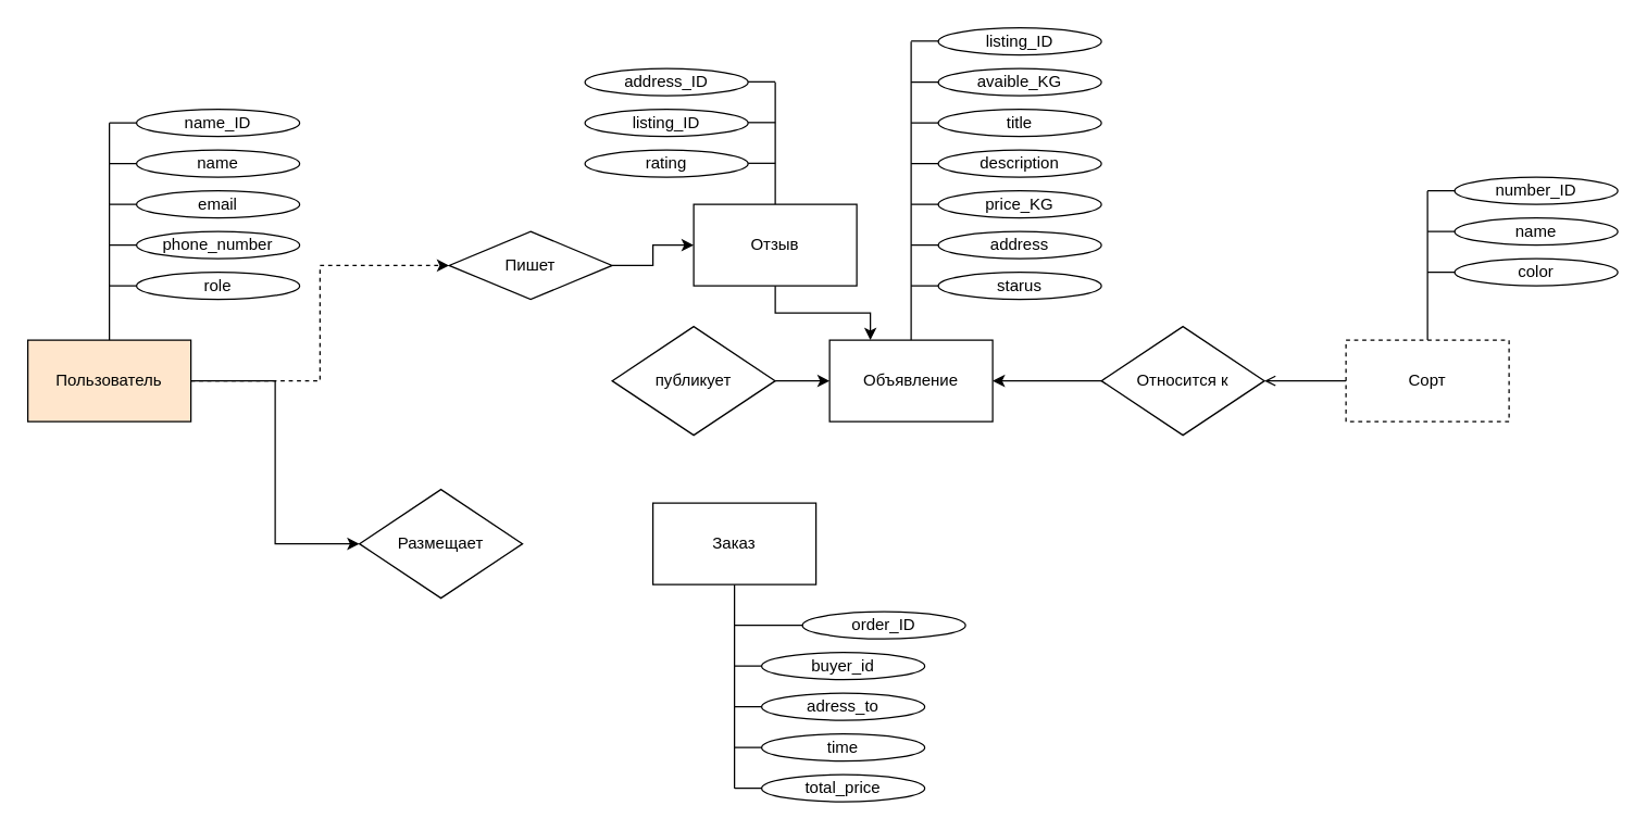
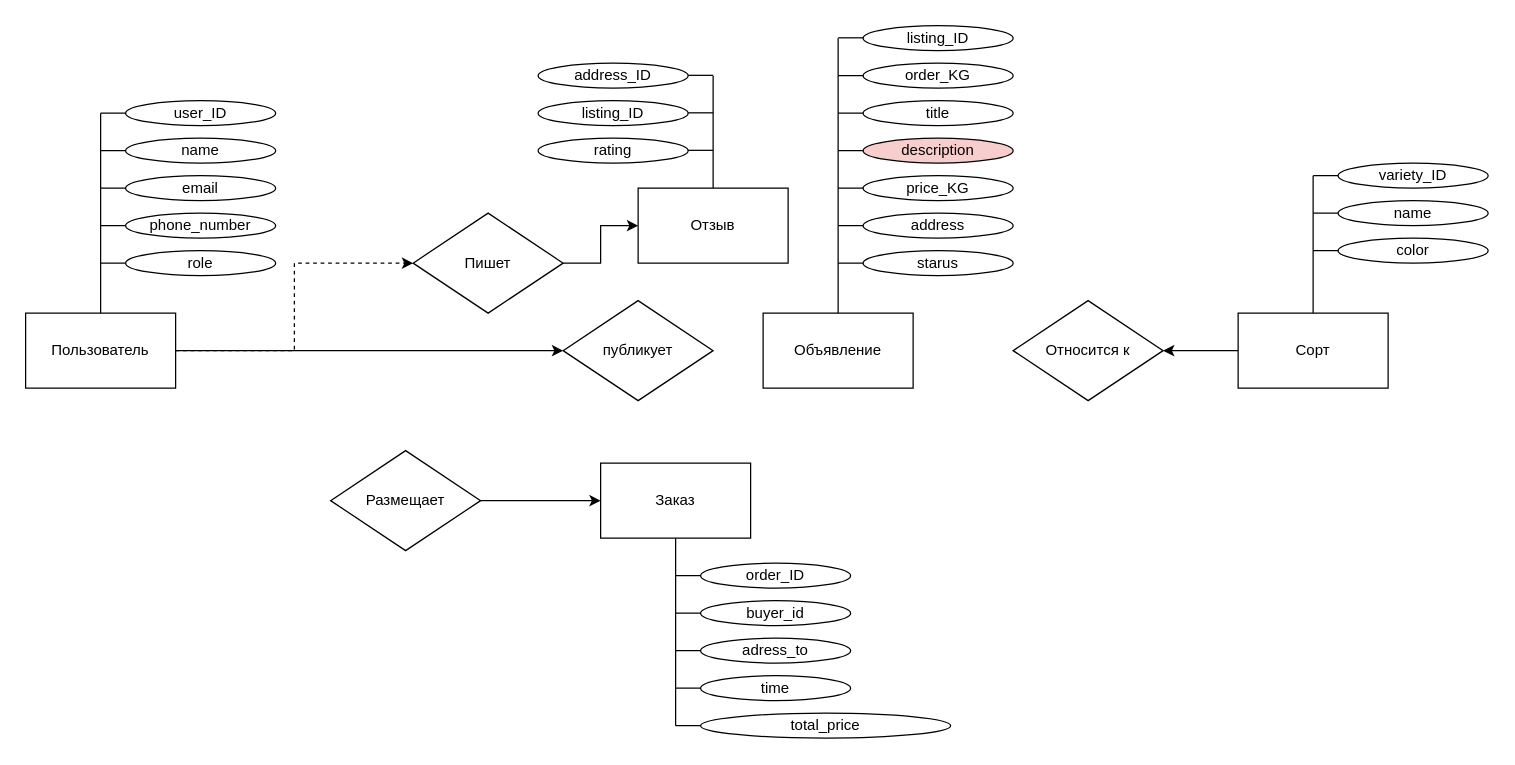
  <mxCell id="0" />
  <mxCell id="1" parent="0" />
  <mxCell id="2" style="rounded=0;orthogonalLoop=1;jettySize=auto;html=1;strokeColor=default;endArrow=none;endFill=0;" parent="1" source="6" edge="1"><mxGeometry relative="1" as="geometry"><mxPoint x="80" y="90" as="targetPoint" /></mxGeometry></mxCell>
- <mxCell id="4" style="edgeStyle=orthogonalEdgeStyle;rounded=0;orthogonalLoop=1;jettySize=auto;html=1;entryX=0;entryY=0.5;entryDx=0;entryDy=0;" edge="1" parent="1" source="6" target="45"><mxGeometry relative="1" as="geometry" /></mxCell>
+ <mxCell id="3" style="edgeStyle=orthogonalEdgeStyle;rounded=0;orthogonalLoop=1;jettySize=auto;html=1;entryX=0;entryY=0.5;entryDx=0;entryDy=0;" parent="1" source="6" target="13" edge="1"><mxGeometry relative="1" as="geometry" /></mxCell>
  <mxCell id="5" style="edgeStyle=orthogonalEdgeStyle;rounded=0;orthogonalLoop=1;jettySize=auto;html=1;entryX=0;entryY=0.5;entryDx=0;entryDy=0;dashed=1;" edge="1" parent="1" source="6" target="60"><mxGeometry relative="1" as="geometry" /></mxCell>
- <mxCell id="6" value="Пользователь" style="rounded=0;whiteSpace=wrap;html=1;fillColor=#ffe6cc;" parent="1" vertex="1"><mxGeometry x="20" y="250" width="120" height="60" as="geometry" /></mxCell>
+ <mxCell id="6" value="Пользователь" style="rounded=0;whiteSpace=wrap;html=1;" parent="1" vertex="1"><mxGeometry x="20" y="250" width="120" height="60" as="geometry" /></mxCell>
  <mxCell id="7" style="edgeStyle=orthogonalEdgeStyle;rounded=0;orthogonalLoop=1;jettySize=auto;html=1;endArrow=none;endFill=0;" parent="1" source="8" edge="1"><mxGeometry relative="1" as="geometry"><mxPoint x="670" y="30" as="targetPoint" /></mxGeometry></mxCell>
  <mxCell id="8" value="Объявление" style="rounded=0;whiteSpace=wrap;html=1;" parent="1" vertex="1"><mxGeometry x="610" y="250" width="120" height="60" as="geometry" /></mxCell>
  <mxCell id="9" style="edgeStyle=orthogonalEdgeStyle;rounded=0;orthogonalLoop=1;jettySize=auto;html=1;endArrow=none;endFill=0;" parent="1" source="11" edge="1"><mxGeometry relative="1" as="geometry"><mxPoint x="1050" y="140" as="targetPoint" /></mxGeometry></mxCell>
- <mxCell id="10" style="edgeStyle=orthogonalEdgeStyle;rounded=0;orthogonalLoop=1;jettySize=auto;html=1;entryX=1;entryY=0.5;entryDx=0;entryDy=0;endArrow=open;" edge="1" parent="1" source="11" target="68"><mxGeometry relative="1" as="geometry" /></mxCell>
- <mxCell id="11" value="Сорт" style="rounded=0;whiteSpace=wrap;html=1;dashed=1;" parent="1" vertex="1"><mxGeometry x="990" y="250" width="120" height="60" as="geometry" /></mxCell>
- <mxCell id="12" style="edgeStyle=orthogonalEdgeStyle;rounded=0;orthogonalLoop=1;jettySize=auto;html=1;entryX=0;entryY=0.5;entryDx=0;entryDy=0;" parent="1" source="13" target="8" edge="1"><mxGeometry relative="1" as="geometry" /></mxCell>
+ <mxCell id="10" style="edgeStyle=orthogonalEdgeStyle;rounded=0;orthogonalLoop=1;jettySize=auto;html=1;entryX=1;entryY=0.5;entryDx=0;entryDy=0;" edge="1" parent="1" source="11" target="68"><mxGeometry relative="1" as="geometry" /></mxCell>
+ <mxCell id="11" value="Сорт" style="rounded=0;whiteSpace=wrap;html=1;" parent="1" vertex="1"><mxGeometry x="990" y="250" width="120" height="60" as="geometry" /></mxCell>
  <mxCell id="13" value="публикует" style="rhombus;whiteSpace=wrap;html=1;" parent="1" vertex="1"><mxGeometry x="450" y="240" width="120" height="80" as="geometry" /></mxCell>
- <mxCell id="14" value="name_ID" style="ellipse;whiteSpace=wrap;html=1;" parent="1" vertex="1"><mxGeometry x="100" y="80" width="120" height="20" as="geometry" /></mxCell>
+ <mxCell id="14" value="user_ID" style="ellipse;whiteSpace=wrap;html=1;" parent="1" vertex="1"><mxGeometry x="100" y="80" width="120" height="20" as="geometry" /></mxCell>
  <mxCell id="15" value="" style="endArrow=none;html=1;rounded=0;entryX=0;entryY=0.5;entryDx=0;entryDy=0;" parent="1" target="14" edge="1"><mxGeometry width="50" height="50" relative="1" as="geometry"><mxPoint x="80" y="90" as="sourcePoint" /><mxPoint x="160" y="100" as="targetPoint" /></mxGeometry></mxCell>
  <mxCell id="16" style="edgeStyle=orthogonalEdgeStyle;rounded=0;orthogonalLoop=1;jettySize=auto;html=1;endArrow=none;endFill=0;" parent="1" source="17" edge="1"><mxGeometry relative="1" as="geometry"><mxPoint x="80" y="120" as="targetPoint" /></mxGeometry></mxCell>
  <mxCell id="17" value="name" style="ellipse;whiteSpace=wrap;html=1;" parent="1" vertex="1"><mxGeometry x="100" y="110" width="120" height="20" as="geometry" /></mxCell>
  <mxCell id="18" style="edgeStyle=orthogonalEdgeStyle;rounded=0;orthogonalLoop=1;jettySize=auto;html=1;endArrow=none;endFill=0;" parent="1" source="19" edge="1"><mxGeometry relative="1" as="geometry"><mxPoint x="80" y="150" as="targetPoint" /></mxGeometry></mxCell>
  <mxCell id="19" value="email" style="ellipse;whiteSpace=wrap;html=1;" parent="1" vertex="1"><mxGeometry x="100" y="140" width="120" height="20" as="geometry" /></mxCell>
  <mxCell id="20" style="edgeStyle=orthogonalEdgeStyle;rounded=0;orthogonalLoop=1;jettySize=auto;html=1;endArrow=none;endFill=0;" parent="1" source="21" edge="1"><mxGeometry relative="1" as="geometry"><mxPoint x="80" y="180" as="targetPoint" /></mxGeometry></mxCell>
  <mxCell id="21" value="phone_number" style="ellipse;whiteSpace=wrap;html=1;" parent="1" vertex="1"><mxGeometry x="100" y="170" width="120" height="20" as="geometry" /></mxCell>
  <mxCell id="22" style="edgeStyle=orthogonalEdgeStyle;rounded=0;orthogonalLoop=1;jettySize=auto;html=1;endArrow=none;endFill=0;" parent="1" source="23" edge="1"><mxGeometry relative="1" as="geometry"><mxPoint x="80" y="210" as="targetPoint" /></mxGeometry></mxCell>
  <mxCell id="23" value="role" style="ellipse;whiteSpace=wrap;html=1;" parent="1" vertex="1"><mxGeometry x="100" y="200" width="120" height="20" as="geometry" /></mxCell>
- <mxCell id="24" value="avaible_KG" style="ellipse;whiteSpace=wrap;html=1;" parent="1" vertex="1"><mxGeometry x="690" y="50" width="120" height="20" as="geometry" /></mxCell>
+ <mxCell id="24" value="order_KG" style="ellipse;whiteSpace=wrap;html=1;" parent="1" vertex="1"><mxGeometry x="690" y="50" width="120" height="20" as="geometry" /></mxCell>
  <mxCell id="25" value="" style="endArrow=none;html=1;rounded=0;entryX=0;entryY=0.5;entryDx=0;entryDy=0;" parent="1" target="24" edge="1"><mxGeometry width="50" height="50" relative="1" as="geometry"><mxPoint x="670" y="60" as="sourcePoint" /><mxPoint x="750" y="70" as="targetPoint" /></mxGeometry></mxCell>
  <mxCell id="26" style="edgeStyle=orthogonalEdgeStyle;rounded=0;orthogonalLoop=1;jettySize=auto;html=1;endArrow=none;endFill=0;" parent="1" source="27" edge="1"><mxGeometry relative="1" as="geometry"><mxPoint x="670" y="90" as="targetPoint" /></mxGeometry></mxCell>
  <mxCell id="27" value="title" style="ellipse;whiteSpace=wrap;html=1;" parent="1" vertex="1"><mxGeometry x="690" y="80" width="120" height="20" as="geometry" /></mxCell>
  <mxCell id="28" style="edgeStyle=orthogonalEdgeStyle;rounded=0;orthogonalLoop=1;jettySize=auto;html=1;endArrow=none;endFill=0;" parent="1" source="29" edge="1"><mxGeometry relative="1" as="geometry"><mxPoint x="670" y="120" as="targetPoint" /></mxGeometry></mxCell>
- <mxCell id="29" value="description" style="ellipse;whiteSpace=wrap;html=1;" parent="1" vertex="1"><mxGeometry x="690" y="110" width="120" height="20" as="geometry" /></mxCell>
+ <mxCell id="29" value="description" style="ellipse;whiteSpace=wrap;html=1;fillColor=#f8cecc;" parent="1" vertex="1"><mxGeometry x="690" y="110" width="120" height="20" as="geometry" /></mxCell>
  <mxCell id="30" style="edgeStyle=orthogonalEdgeStyle;rounded=0;orthogonalLoop=1;jettySize=auto;html=1;endArrow=none;endFill=0;" parent="1" source="31" edge="1"><mxGeometry relative="1" as="geometry"><mxPoint x="670" y="150" as="targetPoint" /></mxGeometry></mxCell>
  <mxCell id="31" value="price_KG" style="ellipse;whiteSpace=wrap;html=1;" parent="1" vertex="1"><mxGeometry x="690" y="140" width="120" height="20" as="geometry" /></mxCell>
  <mxCell id="32" style="edgeStyle=orthogonalEdgeStyle;rounded=0;orthogonalLoop=1;jettySize=auto;html=1;endArrow=none;endFill=0;" parent="1" source="33" edge="1"><mxGeometry relative="1" as="geometry"><mxPoint x="670" y="180" as="targetPoint" /></mxGeometry></mxCell>
  <mxCell id="33" value="address" style="ellipse;whiteSpace=wrap;html=1;" parent="1" vertex="1"><mxGeometry x="690" y="170" width="120" height="20" as="geometry" /></mxCell>
  <mxCell id="34" style="edgeStyle=orthogonalEdgeStyle;rounded=0;orthogonalLoop=1;jettySize=auto;html=1;endArrow=none;endFill=0;" parent="1" source="35" edge="1"><mxGeometry relative="1" as="geometry"><mxPoint x="670" y="210" as="targetPoint" /></mxGeometry></mxCell>
  <mxCell id="35" value="starus" style="ellipse;whiteSpace=wrap;html=1;" parent="1" vertex="1"><mxGeometry x="690" y="200" width="120" height="20" as="geometry" /></mxCell>
- <mxCell id="36" value="number_ID" style="ellipse;whiteSpace=wrap;html=1;" parent="1" vertex="1"><mxGeometry x="1070" y="130" width="120" height="20" as="geometry" /></mxCell>
+ <mxCell id="36" value="variety_ID" style="ellipse;whiteSpace=wrap;html=1;" parent="1" vertex="1"><mxGeometry x="1070" y="130" width="120" height="20" as="geometry" /></mxCell>
  <mxCell id="37" value="" style="endArrow=none;html=1;rounded=0;entryX=0;entryY=0.5;entryDx=0;entryDy=0;" parent="1" target="36" edge="1"><mxGeometry width="50" height="50" relative="1" as="geometry"><mxPoint x="1050" y="140" as="sourcePoint" /><mxPoint x="1130" y="150" as="targetPoint" /></mxGeometry></mxCell>
  <mxCell id="38" style="edgeStyle=orthogonalEdgeStyle;rounded=0;orthogonalLoop=1;jettySize=auto;html=1;endArrow=none;endFill=0;" parent="1" source="39" edge="1"><mxGeometry relative="1" as="geometry"><mxPoint x="1050" y="170" as="targetPoint" /></mxGeometry></mxCell>
  <mxCell id="39" value="name" style="ellipse;whiteSpace=wrap;html=1;" parent="1" vertex="1"><mxGeometry x="1070" y="160" width="120" height="20" as="geometry" /></mxCell>
  <mxCell id="40" style="edgeStyle=orthogonalEdgeStyle;rounded=0;orthogonalLoop=1;jettySize=auto;html=1;endArrow=none;endFill=0;" parent="1" source="41" edge="1"><mxGeometry relative="1" as="geometry"><mxPoint x="1050" y="200" as="targetPoint" /></mxGeometry></mxCell>
  <mxCell id="41" value="color" style="ellipse;whiteSpace=wrap;html=1;" parent="1" vertex="1"><mxGeometry x="1070" y="190" width="120" height="20" as="geometry" /></mxCell>
  <mxCell id="42" style="edgeStyle=orthogonalEdgeStyle;rounded=0;orthogonalLoop=1;jettySize=auto;html=1;endArrow=none;endFill=0;" edge="1" parent="1" source="43"><mxGeometry relative="1" as="geometry"><mxPoint x="540" y="580" as="targetPoint" /></mxGeometry></mxCell>
  <mxCell id="43" value="Заказ" style="rounded=0;whiteSpace=wrap;html=1;" vertex="1" parent="1"><mxGeometry x="480" y="370" width="120" height="60" as="geometry" /></mxCell>
+ <mxCell id="44" style="edgeStyle=orthogonalEdgeStyle;rounded=0;orthogonalLoop=1;jettySize=auto;html=1;entryX=0;entryY=0.5;entryDx=0;entryDy=0;" edge="1" parent="1" source="45" target="43"><mxGeometry relative="1" as="geometry" /></mxCell>
  <mxCell id="45" value="Размещает" style="rhombus;whiteSpace=wrap;html=1;" vertex="1" parent="1"><mxGeometry x="264" y="360" width="120" height="80" as="geometry" /></mxCell>
- <mxCell id="46" value="order_ID" style="ellipse;whiteSpace=wrap;html=1;" vertex="1" parent="1"><mxGeometry x="590" y="450" width="120" height="20" as="geometry" /></mxCell>
+ <mxCell id="46" value="order_ID" style="ellipse;whiteSpace=wrap;html=1;" vertex="1" parent="1"><mxGeometry x="560" y="450" width="120" height="20" as="geometry" /></mxCell>
  <mxCell id="47" value="" style="endArrow=none;html=1;rounded=0;entryX=0;entryY=0.5;entryDx=0;entryDy=0;" edge="1" parent="1" target="46"><mxGeometry width="50" height="50" relative="1" as="geometry"><mxPoint x="540" y="460" as="sourcePoint" /><mxPoint x="620" y="470" as="targetPoint" /></mxGeometry></mxCell>
  <mxCell id="48" style="edgeStyle=orthogonalEdgeStyle;rounded=0;orthogonalLoop=1;jettySize=auto;html=1;endArrow=none;endFill=0;" edge="1" parent="1" source="49"><mxGeometry relative="1" as="geometry"><mxPoint x="540" y="490" as="targetPoint" /></mxGeometry></mxCell>
  <mxCell id="49" value="buyer_id" style="ellipse;whiteSpace=wrap;html=1;" vertex="1" parent="1"><mxGeometry x="560" y="480" width="120" height="20" as="geometry" /></mxCell>
  <mxCell id="50" style="edgeStyle=orthogonalEdgeStyle;rounded=0;orthogonalLoop=1;jettySize=auto;html=1;endArrow=none;endFill=0;" edge="1" parent="1" source="51"><mxGeometry relative="1" as="geometry"><mxPoint x="540" y="520" as="targetPoint" /></mxGeometry></mxCell>
  <mxCell id="51" value="adress_to" style="ellipse;whiteSpace=wrap;html=1;" vertex="1" parent="1"><mxGeometry x="560" y="510" width="120" height="20" as="geometry" /></mxCell>
  <mxCell id="52" style="edgeStyle=orthogonalEdgeStyle;rounded=0;orthogonalLoop=1;jettySize=auto;html=1;endArrow=none;endFill=0;" edge="1" parent="1" source="53"><mxGeometry relative="1" as="geometry"><mxPoint x="540" y="550" as="targetPoint" /></mxGeometry></mxCell>
  <mxCell id="53" value="time" style="ellipse;whiteSpace=wrap;html=1;" vertex="1" parent="1"><mxGeometry x="560" y="540" width="120" height="20" as="geometry" /></mxCell>
  <mxCell id="54" style="edgeStyle=orthogonalEdgeStyle;rounded=0;orthogonalLoop=1;jettySize=auto;html=1;endArrow=none;endFill=0;" edge="1" parent="1" source="55"><mxGeometry relative="1" as="geometry"><mxPoint x="540" y="580" as="targetPoint" /></mxGeometry></mxCell>
- <mxCell id="55" value="total_price" style="ellipse;whiteSpace=wrap;html=1;" vertex="1" parent="1"><mxGeometry x="560" y="570" width="120" height="20" as="geometry" /></mxCell>
+ <mxCell id="55" value="total_price" style="ellipse;whiteSpace=wrap;html=1;" vertex="1" parent="1"><mxGeometry x="560" y="570" width="200" height="20" as="geometry" /></mxCell>
  <mxCell id="56" style="edgeStyle=orthogonalEdgeStyle;rounded=0;orthogonalLoop=1;jettySize=auto;html=1;endArrow=none;endFill=0;" edge="1" parent="1" source="58"><mxGeometry relative="1" as="geometry"><mxPoint x="570" y="60" as="targetPoint" /></mxGeometry></mxCell>
- <mxCell id="57" style="edgeStyle=orthogonalEdgeStyle;rounded=0;orthogonalLoop=1;jettySize=auto;html=1;entryX=0.25;entryY=0;entryDx=0;entryDy=0;" edge="1" parent="1" source="58" target="8"><mxGeometry relative="1" as="geometry" /></mxCell>
  <mxCell id="58" value="Отзыв" style="rounded=0;whiteSpace=wrap;html=1;" vertex="1" parent="1"><mxGeometry x="510" y="150" width="120" height="60" as="geometry" /></mxCell>
  <mxCell id="59" style="edgeStyle=orthogonalEdgeStyle;rounded=0;orthogonalLoop=1;jettySize=auto;html=1;entryX=0;entryY=0.5;entryDx=0;entryDy=0;" edge="1" parent="1" source="60" target="58"><mxGeometry relative="1" as="geometry" /></mxCell>
- <mxCell id="60" value="Пишет" style="rhombus;whiteSpace=wrap;html=1;" vertex="1" parent="1"><mxGeometry x="330" y="170" width="120" height="50" as="geometry" /></mxCell>
+ <mxCell id="60" value="Пишет" style="rhombus;whiteSpace=wrap;html=1;" vertex="1" parent="1"><mxGeometry x="330" y="170" width="120" height="80" as="geometry" /></mxCell>
  <mxCell id="61" value="address_ID" style="ellipse;whiteSpace=wrap;html=1;" vertex="1" parent="1"><mxGeometry x="430" y="50" width="120" height="20" as="geometry" /></mxCell>
  <mxCell id="62" value="" style="endArrow=none;html=1;rounded=0;entryX=0;entryY=0.5;entryDx=0;entryDy=0;" edge="1" parent="1"><mxGeometry width="50" height="50" relative="1" as="geometry"><mxPoint x="550" y="59.76" as="sourcePoint" /><mxPoint x="570" y="59.76" as="targetPoint" /></mxGeometry></mxCell>
  <mxCell id="63" style="edgeStyle=orthogonalEdgeStyle;rounded=0;orthogonalLoop=1;jettySize=auto;html=1;endArrow=none;endFill=0;" edge="1" parent="1"><mxGeometry relative="1" as="geometry"><mxPoint x="550" y="89.76" as="targetPoint" /><mxPoint x="570" y="89.76" as="sourcePoint" /></mxGeometry></mxCell>
  <mxCell id="64" value="listing_ID" style="ellipse;whiteSpace=wrap;html=1;" vertex="1" parent="1"><mxGeometry x="430" y="80" width="120" height="20" as="geometry" /></mxCell>
  <mxCell id="65" style="edgeStyle=orthogonalEdgeStyle;rounded=0;orthogonalLoop=1;jettySize=auto;html=1;endArrow=none;endFill=0;" edge="1" parent="1"><mxGeometry relative="1" as="geometry"><mxPoint x="550" y="119.76" as="targetPoint" /><mxPoint x="570" y="119.76" as="sourcePoint" /></mxGeometry></mxCell>
  <mxCell id="66" value="rating" style="ellipse;whiteSpace=wrap;html=1;" vertex="1" parent="1"><mxGeometry x="430" y="110" width="120" height="20" as="geometry" /></mxCell>
- <mxCell id="67" style="edgeStyle=orthogonalEdgeStyle;rounded=0;orthogonalLoop=1;jettySize=auto;html=1;entryX=1;entryY=0.5;entryDx=0;entryDy=0;" edge="1" parent="1" source="68" target="8"><mxGeometry relative="1" as="geometry" /></mxCell>
  <mxCell id="68" value="Относится к" style="rhombus;whiteSpace=wrap;html=1;" vertex="1" parent="1"><mxGeometry x="810" y="240" width="120" height="80" as="geometry" /></mxCell>
  <mxCell id="69" value="listing_ID" style="ellipse;whiteSpace=wrap;html=1;" vertex="1" parent="1"><mxGeometry x="690" y="20" width="120" height="20" as="geometry" /></mxCell>
  <mxCell id="70" value="" style="endArrow=none;html=1;rounded=0;entryX=0;entryY=0.5;entryDx=0;entryDy=0;" edge="1" parent="1"><mxGeometry width="50" height="50" relative="1" as="geometry"><mxPoint x="670" y="29.76" as="sourcePoint" /><mxPoint x="690" y="29.76" as="targetPoint" /></mxGeometry></mxCell>
